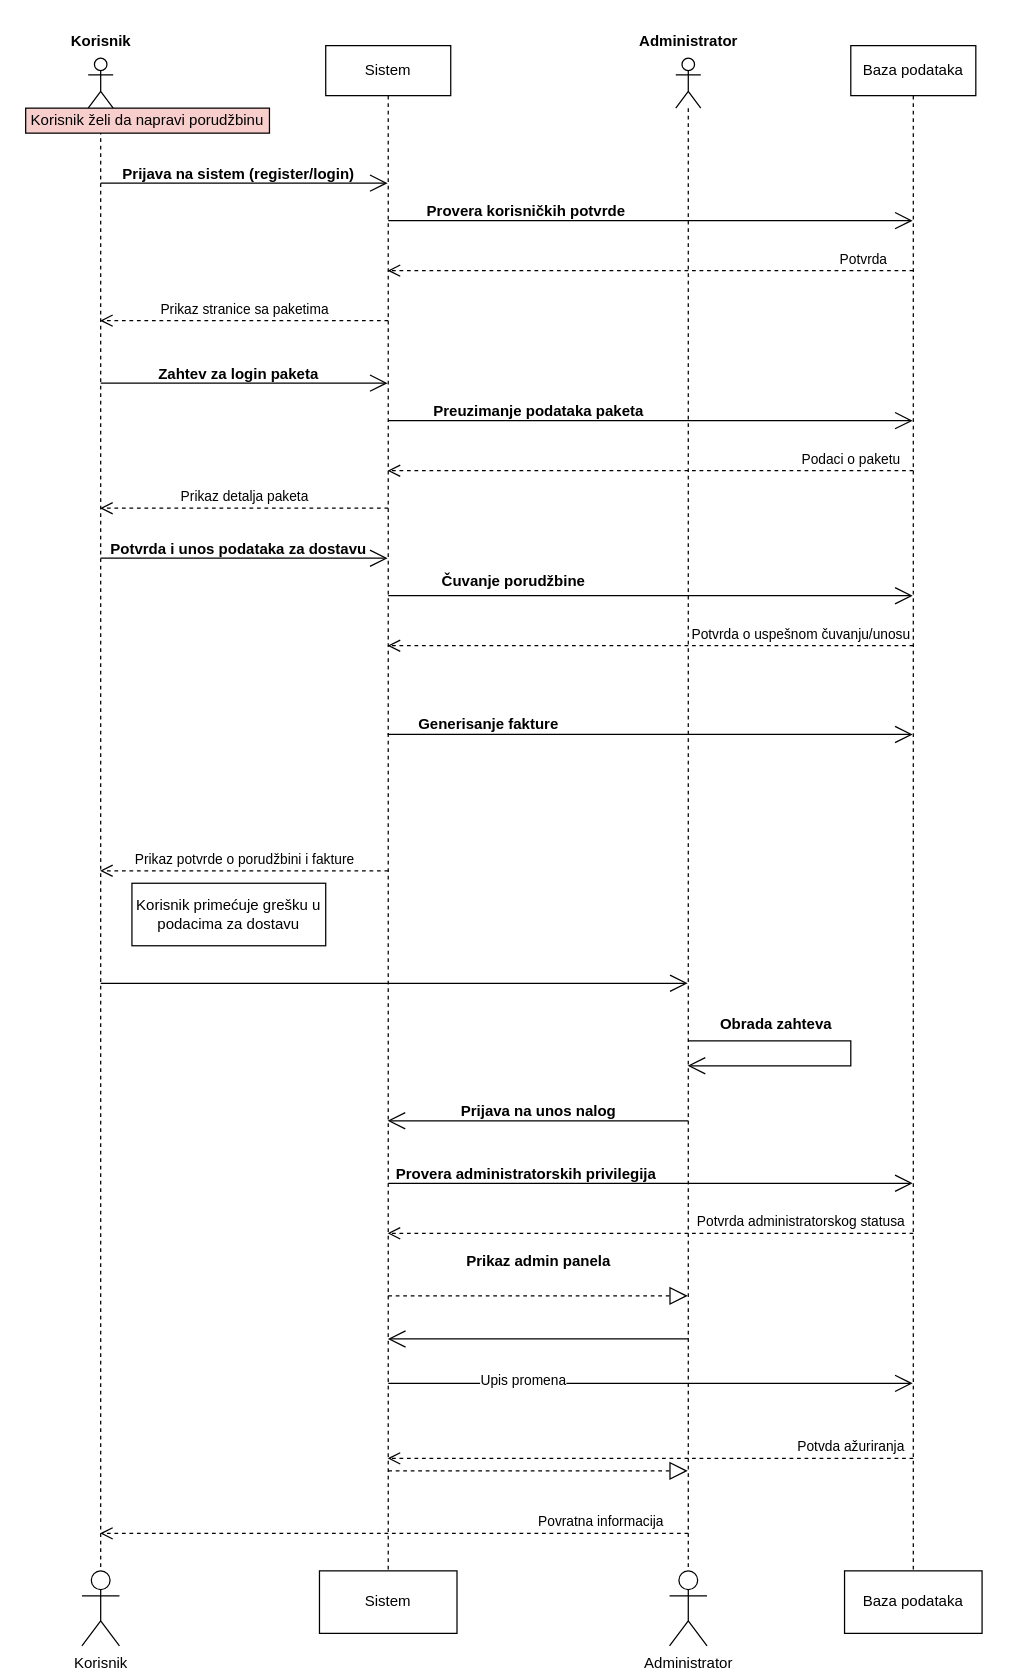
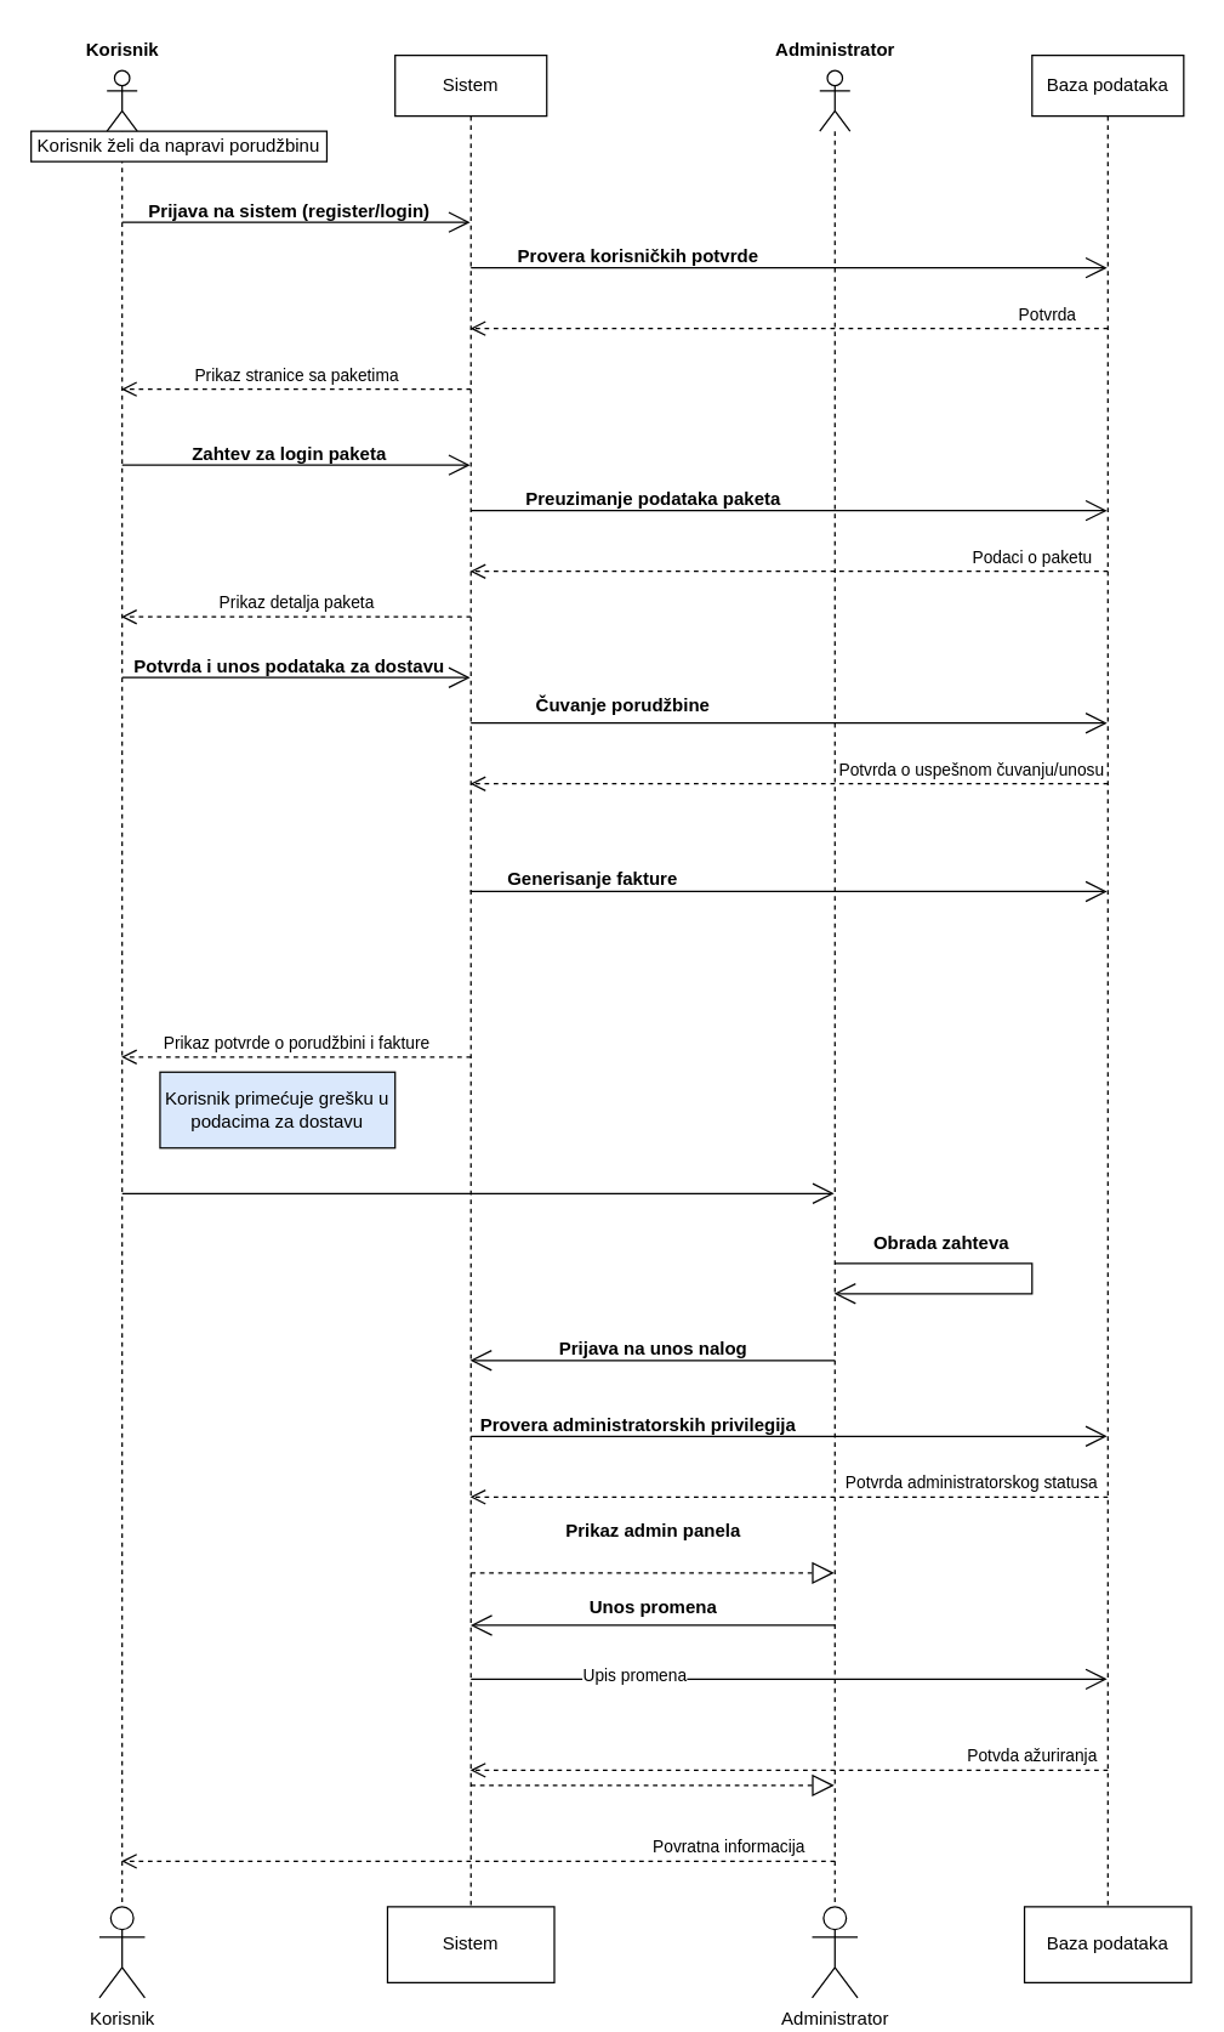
  <mxCell id="0" />
  <mxCell id="1" parent="0" />
  <mxCell id="2" value="" style="shape=umlLifeline;perimeter=lifelinePerimeter;whiteSpace=wrap;html=1;container=1;dropTarget=0;collapsible=0;recursiveResize=0;outlineConnect=0;portConstraint=eastwest;newEdgeStyle={&quot;curved&quot;:0,&quot;rounded&quot;:0};participant=umlActor;" parent="1" vertex="1"><mxGeometry x="70" y="46" width="20" height="1210" as="geometry" /></mxCell>
  <mxCell id="3" value="Korisnik" style="text;align=center;fontStyle=1;verticalAlign=middle;spacingLeft=3;spacingRight=3;strokeColor=none;rotatable=0;points=[[0,0.5],[1,0.5]];portConstraint=eastwest;html=1;" parent="1" vertex="1"><mxGeometry x="40" y="20" width="80" height="26" as="geometry" /></mxCell>
  <mxCell id="4" value="Sistem" style="shape=umlLifeline;perimeter=lifelinePerimeter;whiteSpace=wrap;html=1;container=1;dropTarget=0;collapsible=0;recursiveResize=0;outlineConnect=0;portConstraint=eastwest;newEdgeStyle={&quot;curved&quot;:0,&quot;rounded&quot;:0};" parent="1" vertex="1"><mxGeometry x="260" y="36" width="100" height="1220" as="geometry" /></mxCell>
  <mxCell id="5" value="" style="shape=umlLifeline;perimeter=lifelinePerimeter;whiteSpace=wrap;html=1;container=1;dropTarget=0;collapsible=0;recursiveResize=0;outlineConnect=0;portConstraint=eastwest;newEdgeStyle={&quot;curved&quot;:0,&quot;rounded&quot;:0};participant=umlActor;" parent="1" vertex="1"><mxGeometry x="540" y="46" width="20" height="1210" as="geometry" /></mxCell>
  <mxCell id="6" value="Administrator" style="text;align=center;fontStyle=1;verticalAlign=middle;spacingLeft=3;spacingRight=3;strokeColor=none;rotatable=0;points=[[0,0.5],[1,0.5]];portConstraint=eastwest;html=1;" parent="1" vertex="1"><mxGeometry x="510" y="20" width="80" height="26" as="geometry" /></mxCell>
  <mxCell id="7" value="Baza podataka" style="shape=umlLifeline;perimeter=lifelinePerimeter;whiteSpace=wrap;html=1;container=1;dropTarget=0;collapsible=0;recursiveResize=0;outlineConnect=0;portConstraint=eastwest;newEdgeStyle={&quot;curved&quot;:0,&quot;rounded&quot;:0};" parent="1" vertex="1"><mxGeometry x="680" y="36" width="100" height="1220" as="geometry" /></mxCell>
- <mxCell id="8" value="Korisnik želi da napravi porudžbinu" style="html=1;whiteSpace=wrap;fillColor=#f8cecc;" parent="1" vertex="1"><mxGeometry y="86" width="195" height="20" as="geometry" x="20" /></mxCell>
+ <mxCell id="8" value="Korisnik želi da napravi porudžbinu" style="html=1;whiteSpace=wrap;" parent="1" vertex="1"><mxGeometry y="86" width="195" height="20" as="geometry" x="20" /></mxCell>
  <mxCell id="9" value="" style="endArrow=open;endFill=1;endSize=12;html=1;rounded=0;" parent="1" edge="1"><mxGeometry width="160" relative="1" as="geometry"><mxPoint x="80" y="146" as="sourcePoint" /><mxPoint x="309.5" y="146" as="targetPoint" /></mxGeometry></mxCell>
  <mxCell id="10" value="Prijava na sistem (register/login)" style="text;align=center;fontStyle=1;verticalAlign=middle;spacingLeft=3;spacingRight=3;strokeColor=none;rotatable=0;points=[[0,0.5],[1,0.5]];portConstraint=eastwest;html=1;" parent="1" vertex="1"><mxGeometry x="150" y="126" width="80" height="26" as="geometry" /></mxCell>
  <mxCell id="11" value="" style="endArrow=open;endFill=1;endSize=12;html=1;rounded=0;" parent="1" target="7" edge="1"><mxGeometry width="160" relative="1" as="geometry"><mxPoint x="310" y="176" as="sourcePoint" /><mxPoint x="470" y="176" as="targetPoint" /></mxGeometry></mxCell>
  <mxCell id="12" value="Provera korisničkih potvrde" style="text;align=center;fontStyle=1;verticalAlign=middle;spacingLeft=3;spacingRight=3;strokeColor=none;rotatable=0;points=[[0,0.5],[1,0.5]];portConstraint=eastwest;html=1;" parent="1" vertex="1"><mxGeometry x="380" y="156" width="80" height="26" as="geometry" /></mxCell>
  <mxCell id="13" value="Potvrda" style="html=1;verticalAlign=bottom;endArrow=open;dashed=1;endSize=8;curved=0;rounded=0;" parent="1" target="4" edge="1"><mxGeometry x="-0.81" relative="1" as="geometry"><mxPoint x="730" y="216" as="sourcePoint" /><mxPoint x="650" y="216" as="targetPoint" /><mxPoint as="offset" /></mxGeometry></mxCell>
  <mxCell id="14" value="Prikaz stranice sa paketima" style="html=1;verticalAlign=bottom;endArrow=open;dashed=1;endSize=8;curved=0;rounded=0;" parent="1" target="2" edge="1"><mxGeometry relative="1" as="geometry"><mxPoint x="310" y="256" as="sourcePoint" /><mxPoint x="230" y="256" as="targetPoint" /></mxGeometry></mxCell>
  <mxCell id="15" value="" style="endArrow=open;endFill=1;endSize=12;html=1;rounded=0;" parent="1" target="4" edge="1"><mxGeometry width="160" relative="1" as="geometry"><mxPoint x="80" y="306" as="sourcePoint" /><mxPoint x="240" y="306" as="targetPoint" /></mxGeometry></mxCell>
  <mxCell id="16" value="Zahtev za login paketa" style="text;align=center;fontStyle=1;verticalAlign=middle;spacingLeft=3;spacingRight=3;strokeColor=none;rotatable=0;points=[[0,0.5],[1,0.5]];portConstraint=eastwest;html=1;" parent="1" vertex="1"><mxGeometry x="150" y="286" width="80" height="26" as="geometry" /></mxCell>
  <mxCell id="17" value="" style="endArrow=open;endFill=1;endSize=12;html=1;rounded=0;" parent="1" target="7" edge="1"><mxGeometry width="160" relative="1" as="geometry"><mxPoint x="310" y="336" as="sourcePoint" /><mxPoint x="470" y="336" as="targetPoint" /></mxGeometry></mxCell>
  <mxCell id="18" value="Preuzimanje podataka paketa" style="text;align=center;fontStyle=1;verticalAlign=middle;spacingLeft=3;spacingRight=3;strokeColor=none;rotatable=0;points=[[0,0.5],[1,0.5]];portConstraint=eastwest;html=1;" parent="1" vertex="1"><mxGeometry x="390" y="316" width="80" height="26" as="geometry" /></mxCell>
  <mxCell id="19" value="Podaci o paketu" style="html=1;verticalAlign=bottom;endArrow=open;dashed=1;endSize=8;curved=0;rounded=0;" parent="1" target="4" edge="1"><mxGeometry x="-0.762" relative="1" as="geometry"><mxPoint x="730" y="376" as="sourcePoint" /><mxPoint x="650" y="376" as="targetPoint" /><mxPoint as="offset" /></mxGeometry></mxCell>
  <mxCell id="20" value="Prikaz detalja paketa" style="html=1;verticalAlign=bottom;endArrow=open;dashed=1;endSize=8;curved=0;rounded=0;" parent="1" target="2" edge="1"><mxGeometry relative="1" as="geometry"><mxPoint x="310" y="406" as="sourcePoint" /><mxPoint x="230" y="406" as="targetPoint" /></mxGeometry></mxCell>
  <mxCell id="21" value="" style="endArrow=open;endFill=1;endSize=12;html=1;rounded=0;" parent="1" target="4" edge="1"><mxGeometry width="160" relative="1" as="geometry"><mxPoint x="80" y="446" as="sourcePoint" /><mxPoint x="240" y="446" as="targetPoint" /></mxGeometry></mxCell>
  <mxCell id="22" value="Potvrda i unos podataka za dostavu" style="text;align=center;fontStyle=1;verticalAlign=middle;spacingLeft=3;spacingRight=3;strokeColor=none;rotatable=0;points=[[0,0.5],[1,0.5]];portConstraint=eastwest;html=1;" parent="1" vertex="1"><mxGeometry x="150" y="426" width="80" height="26" as="geometry" /></mxCell>
  <mxCell id="23" value="" style="endArrow=open;endFill=1;endSize=12;html=1;rounded=0;" parent="1" target="7" edge="1"><mxGeometry width="160" relative="1" as="geometry"><mxPoint x="310" y="476" as="sourcePoint" /><mxPoint x="470" y="476" as="targetPoint" /></mxGeometry></mxCell>
  <mxCell id="24" value="Čuvanje porudžbine" style="text;align=center;fontStyle=1;verticalAlign=middle;spacingLeft=3;spacingRight=3;strokeColor=none;rotatable=0;points=[[0,0.5],[1,0.5]];portConstraint=eastwest;html=1;" parent="1" vertex="1"><mxGeometry x="370" y="452" width="80" height="26" as="geometry" /></mxCell>
  <mxCell id="25" value="Potvrda o uspešnom čuvanju/unosu" style="html=1;verticalAlign=bottom;endArrow=open;dashed=1;endSize=8;curved=0;rounded=0;" parent="1" target="4" edge="1"><mxGeometry x="-0.572" relative="1" as="geometry"><mxPoint x="730" y="516" as="sourcePoint" /><mxPoint x="650" y="516" as="targetPoint" /><mxPoint as="offset" /></mxGeometry></mxCell>
  <mxCell id="26" value="" style="endArrow=open;endFill=1;endSize=12;html=1;rounded=0;edgeStyle=orthogonalEdgeStyle;" parent="1" target="7" edge="1"><mxGeometry width="160" relative="1" as="geometry"><mxPoint x="310" y="586" as="sourcePoint" /><mxPoint x="309.5" y="636" as="targetPoint" /><Array as="points"><mxPoint x="310" y="587" /></Array></mxGeometry></mxCell>
  <mxCell id="27" value="Generisanje fakture" style="text;align=center;fontStyle=1;verticalAlign=middle;spacingLeft=3;spacingRight=3;strokeColor=none;rotatable=0;points=[[0,0.5],[1,0.5]];portConstraint=eastwest;html=1;" parent="1" vertex="1"><mxGeometry x="350" y="566" width="80" height="26" as="geometry" /></mxCell>
  <mxCell id="28" value="Prikaz potvrde o porudžbini i fakture" style="html=1;verticalAlign=bottom;endArrow=open;dashed=1;endSize=8;curved=0;rounded=0;" parent="1" target="2" edge="1"><mxGeometry relative="1" as="geometry"><mxPoint x="310" y="696" as="sourcePoint" /><mxPoint x="230" y="696" as="targetPoint" /></mxGeometry></mxCell>
- <mxCell id="29" value="Korisnik primećuje grešku u podacima za dostavu" style="html=1;whiteSpace=wrap;" parent="1" vertex="1"><mxGeometry x="105" y="706" width="155" height="50" as="geometry" /></mxCell>
+ <mxCell id="29" value="Korisnik primećuje grešku u podacima za dostavu" style="html=1;whiteSpace=wrap;fillColor=#dae8fc;" parent="1" vertex="1"><mxGeometry x="105" y="706" width="155" height="50" as="geometry" /></mxCell>
  <mxCell id="30" value="" style="endArrow=open;endFill=1;endSize=12;html=1;rounded=0;" parent="1" target="5" edge="1"><mxGeometry width="160" relative="1" as="geometry"><mxPoint x="80" y="786" as="sourcePoint" /><mxPoint x="240" y="786" as="targetPoint" /></mxGeometry></mxCell>
  <mxCell id="31" value="" style="endArrow=open;endFill=1;endSize=12;html=1;rounded=0;edgeStyle=elbowEdgeStyle;" parent="1" edge="1"><mxGeometry width="160" relative="1" as="geometry"><mxPoint x="550" y="832" as="sourcePoint" /><mxPoint x="549.5" y="852" as="targetPoint" /><Array as="points"><mxPoint x="680" y="852" /></Array></mxGeometry></mxCell>
  <mxCell id="32" value="Obrada zahteva" style="text;align=center;fontStyle=1;verticalAlign=middle;spacingLeft=3;spacingRight=3;strokeColor=none;rotatable=0;points=[[0,0.5],[1,0.5]];portConstraint=eastwest;html=1;" parent="1" vertex="1"><mxGeometry x="580" y="806" width="80" height="26" as="geometry" /></mxCell>
  <mxCell id="33" value="Povratna informacija" style="html=1;verticalAlign=bottom;endArrow=open;dashed=1;endSize=8;curved=0;rounded=0;" parent="1" edge="1"><mxGeometry x="-0.702" relative="1" as="geometry"><mxPoint x="550" y="1226" as="sourcePoint" /><mxPoint x="79.5" y="1226" as="targetPoint" /><mxPoint as="offset" /></mxGeometry></mxCell>
  <mxCell id="34" value="" style="endArrow=open;endFill=1;endSize=12;html=1;rounded=0;" parent="1" target="4" edge="1"><mxGeometry width="160" relative="1" as="geometry"><mxPoint x="550" y="896" as="sourcePoint" /><mxPoint x="390" y="896" as="targetPoint" /></mxGeometry></mxCell>
  <mxCell id="35" value="Prijava na unos nalog" style="text;align=center;fontStyle=1;verticalAlign=middle;spacingLeft=3;spacingRight=3;strokeColor=none;rotatable=0;points=[[0,0.5],[1,0.5]];portConstraint=eastwest;html=1;" parent="1" vertex="1"><mxGeometry x="390" y="876" width="80" height="26" as="geometry" /></mxCell>
  <mxCell id="36" value="" style="endArrow=open;endFill=1;endSize=12;html=1;rounded=0;" parent="1" target="7" edge="1"><mxGeometry width="160" relative="1" as="geometry"><mxPoint x="310" y="946" as="sourcePoint" /><mxPoint x="470" y="946" as="targetPoint" /></mxGeometry></mxCell>
  <mxCell id="37" value="Provera administratorskih privilegija" style="text;align=center;fontStyle=1;verticalAlign=middle;spacingLeft=3;spacingRight=3;strokeColor=none;rotatable=0;points=[[0,0.5],[1,0.5]];portConstraint=eastwest;html=1;" parent="1" vertex="1"><mxGeometry x="380" y="926" width="80" height="26" as="geometry" /></mxCell>
  <mxCell id="38" value="Potvrda administratorskog statusa" style="html=1;verticalAlign=bottom;endArrow=open;dashed=1;endSize=8;curved=0;rounded=0;" parent="1" target="4" edge="1"><mxGeometry x="-0.572" relative="1" as="geometry"><mxPoint x="730" y="986" as="sourcePoint" /><mxPoint x="650" y="986" as="targetPoint" /><mxPoint as="offset" /></mxGeometry></mxCell>
  <mxCell id="39" value="" style="endArrow=block;dashed=1;endFill=0;endSize=12;html=1;rounded=0;" parent="1" target="5" edge="1"><mxGeometry width="160" relative="1" as="geometry"><mxPoint x="310" y="1036" as="sourcePoint" /><mxPoint x="470" y="1036" as="targetPoint" /></mxGeometry></mxCell>
  <mxCell id="40" value="Prikaz admin panela" style="text;align=center;fontStyle=1;verticalAlign=middle;spacingLeft=3;spacingRight=3;strokeColor=none;rotatable=0;points=[[0,0.5],[1,0.5]];portConstraint=eastwest;html=1;" parent="1" vertex="1"><mxGeometry x="390" y="996" width="80" height="26" as="geometry" /></mxCell>
  <mxCell id="41" value="" style="endArrow=open;endFill=1;endSize=12;html=1;rounded=0;" parent="1" edge="1"><mxGeometry width="160" relative="1" as="geometry"><mxPoint x="550.25" y="1070.5" as="sourcePoint" /><mxPoint x="309.75" y="1070.5" as="targetPoint" /></mxGeometry></mxCell>
+ <mxCell id="42" value="Unos promena" style="text;align=center;fontStyle=1;verticalAlign=middle;spacingLeft=3;spacingRight=3;strokeColor=none;rotatable=0;points=[[0,0.5],[1,0.5]];portConstraint=eastwest;html=1;" parent="1" vertex="1"><mxGeometry x="390" y="1046" width="80" height="26" as="geometry" /></mxCell>
  <mxCell id="43" value="" style="endArrow=open;endFill=1;endSize=12;html=1;rounded=0;" parent="1" edge="1"><mxGeometry width="160" relative="1" as="geometry"><mxPoint x="310" y="1106" as="sourcePoint" /><mxPoint x="729.5" y="1106" as="targetPoint" /></mxGeometry></mxCell>
  <mxCell id="44" value="Upis promena" style="edgeLabel;html=1;align=center;verticalAlign=middle;resizable=0;points=[];" parent="43" vertex="1" connectable="0"><mxGeometry x="-0.491" y="3" relative="1" as="geometry"><mxPoint as="offset" /></mxGeometry></mxCell>
  <mxCell id="45" value="Potvda ažuriranja" style="html=1;verticalAlign=bottom;endArrow=open;dashed=1;endSize=8;curved=0;rounded=0;" parent="1" target="4" edge="1"><mxGeometry x="-0.762" relative="1" as="geometry"><mxPoint x="730" y="1166" as="sourcePoint" /><mxPoint x="650" y="1166" as="targetPoint" /><mxPoint as="offset" /></mxGeometry></mxCell>
  <mxCell id="46" value="" style="endArrow=block;dashed=1;endFill=0;endSize=12;html=1;rounded=0;" parent="1" target="5" edge="1"><mxGeometry width="160" relative="1" as="geometry"><mxPoint x="310" y="1176" as="sourcePoint" /><mxPoint x="470" y="1176" as="targetPoint" /></mxGeometry></mxCell>
  <mxCell id="47" value="Korisnik" style="shape=umlActor;verticalLabelPosition=bottom;verticalAlign=top;html=1;" parent="1" vertex="1"><mxGeometry x="65" y="1256" width="30" height="60" as="geometry" /></mxCell>
  <mxCell id="48" value="Administrator" style="shape=umlActor;verticalLabelPosition=bottom;verticalAlign=top;html=1;" parent="1" vertex="1"><mxGeometry x="535" y="1256" width="30" height="60" as="geometry" /></mxCell>
  <mxCell id="49" value="Sistem" style="html=1;whiteSpace=wrap;" parent="1" vertex="1"><mxGeometry x="255" y="1256" width="110" height="50" as="geometry" /></mxCell>
  <mxCell id="50" value="Baza podataka" style="html=1;whiteSpace=wrap;" parent="1" vertex="1"><mxGeometry x="675" y="1256" width="110" height="50" as="geometry" /></mxCell>
